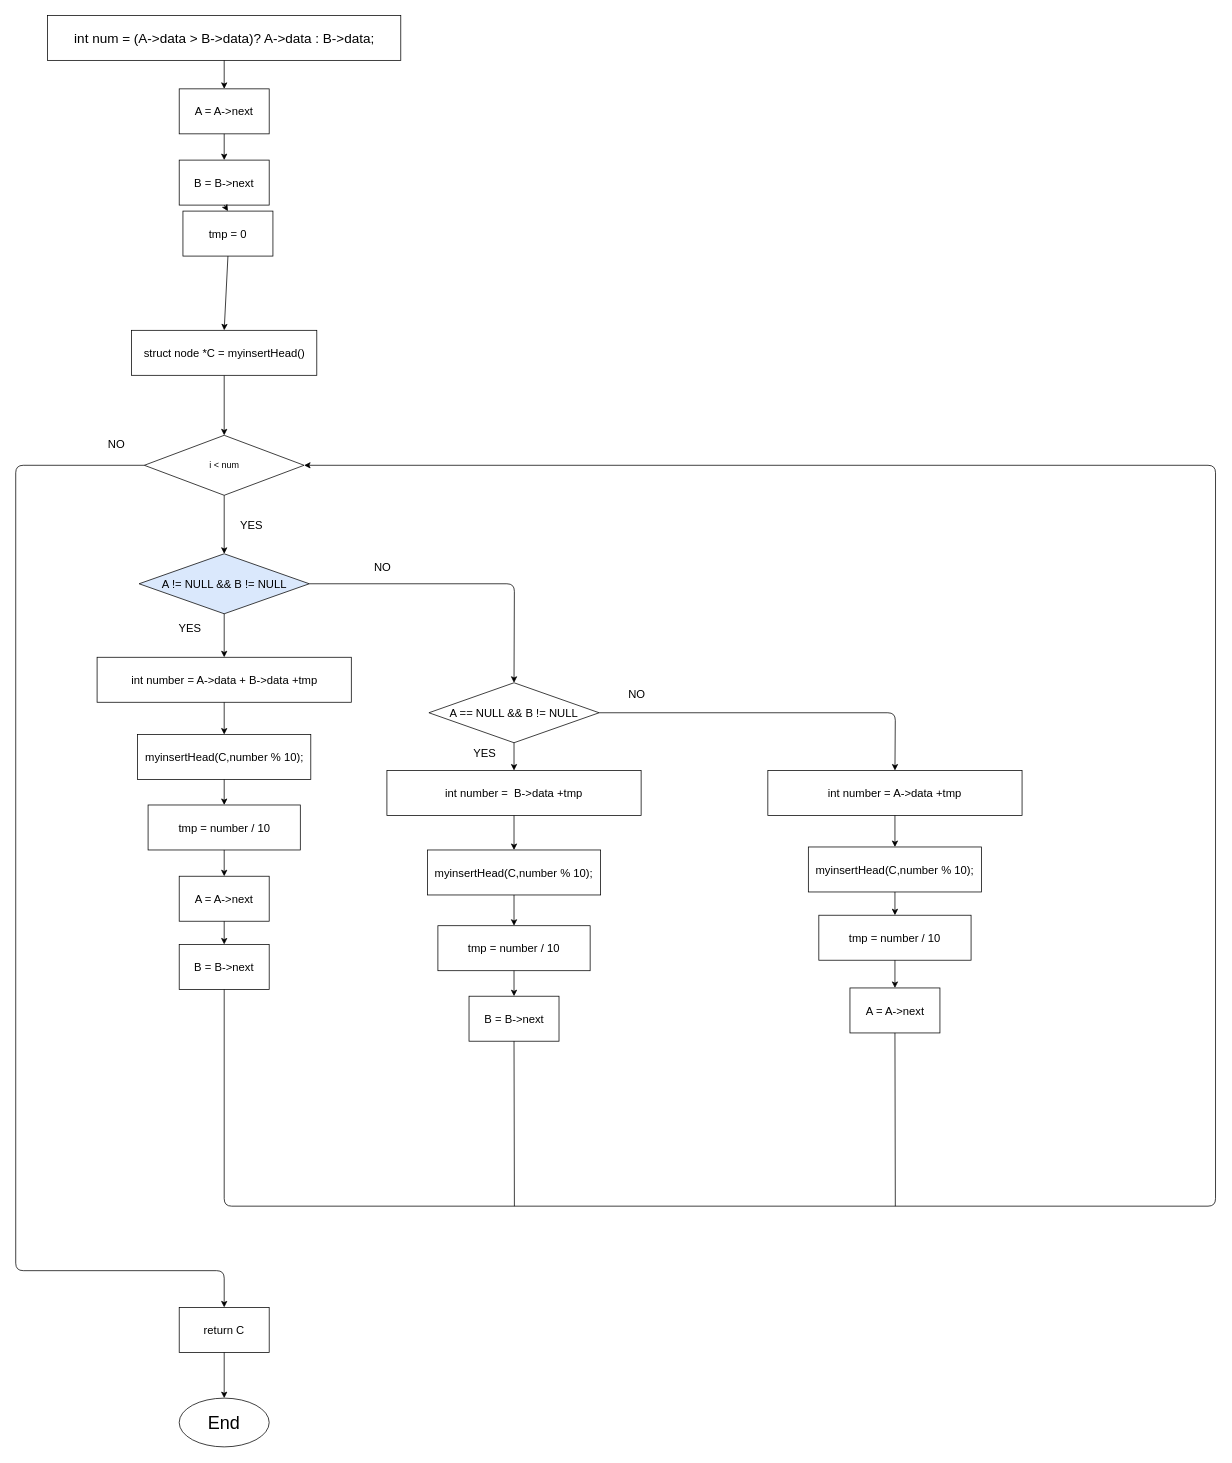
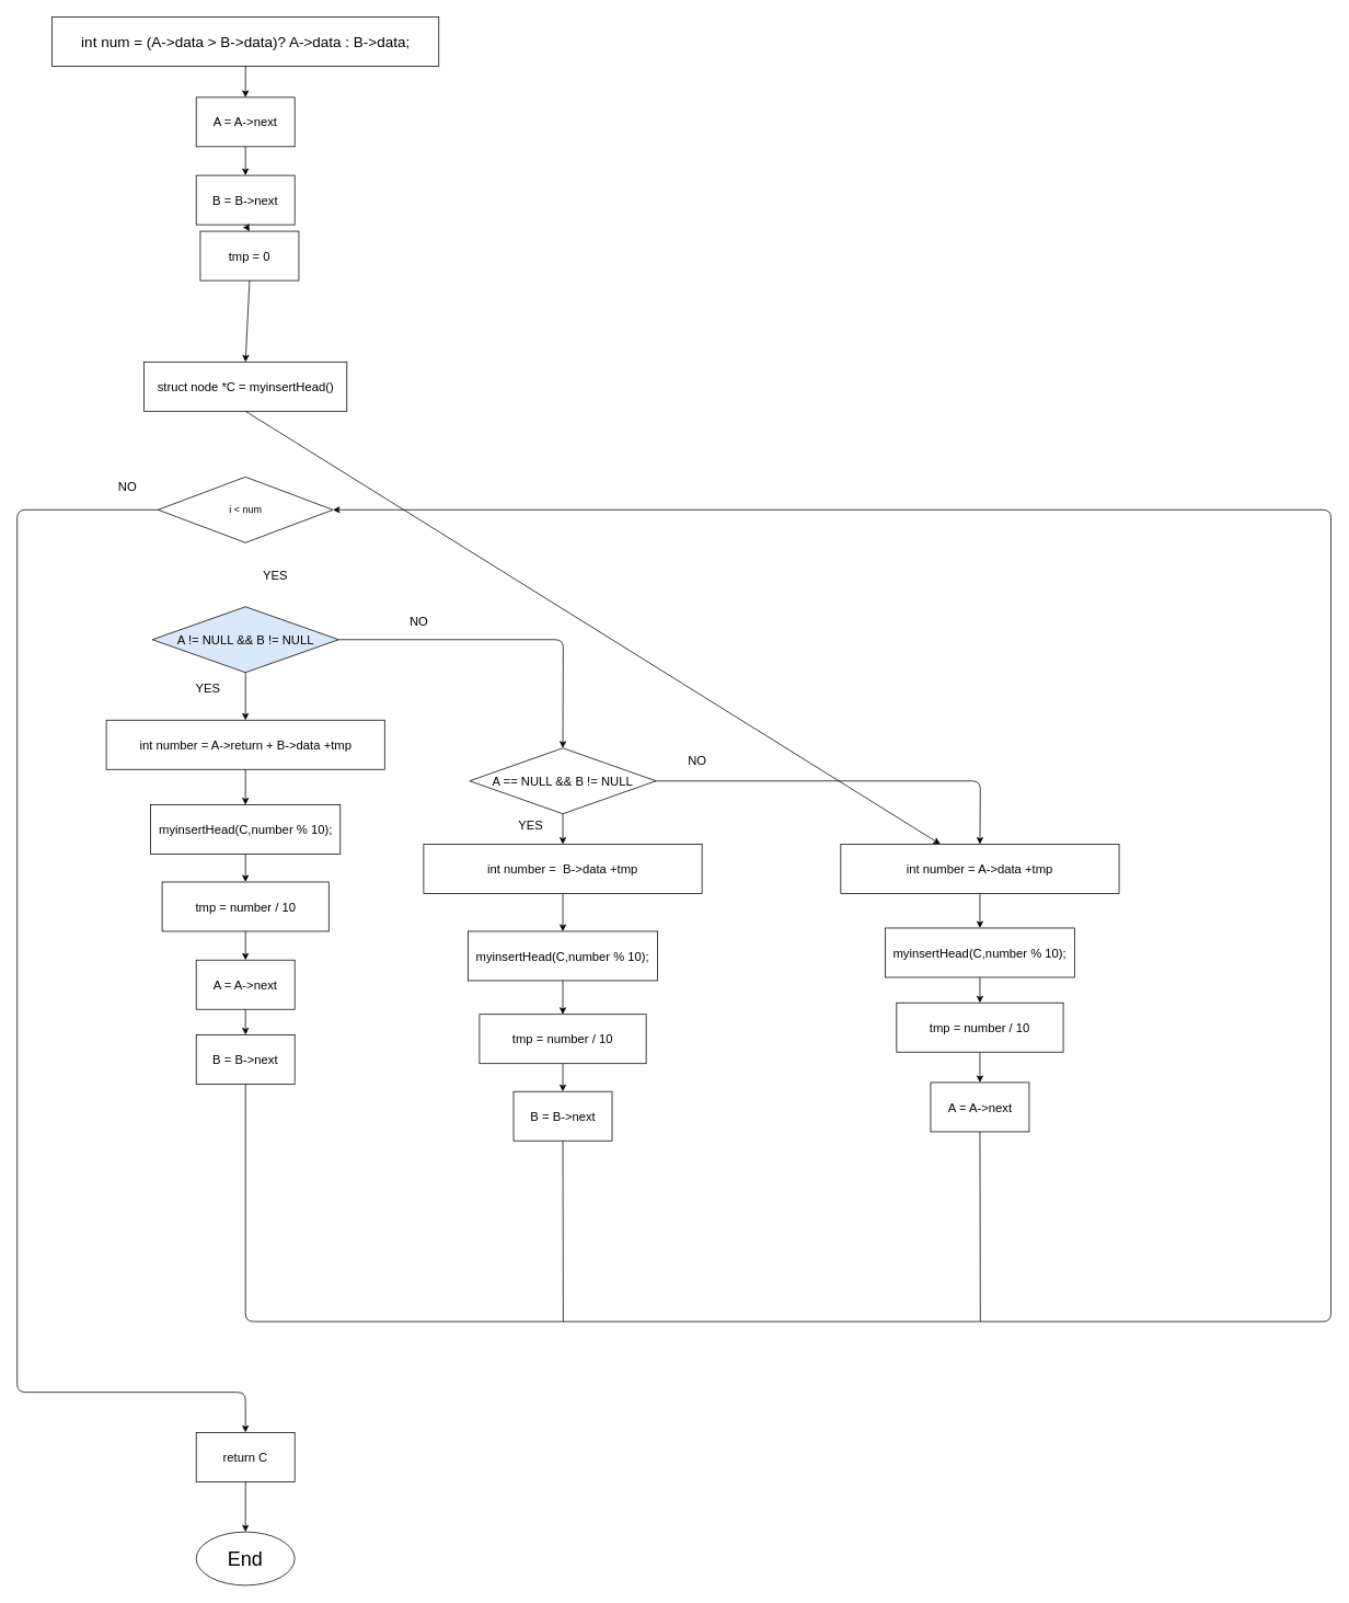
  <mxCell id="0" />
  <mxCell id="1" parent="0" />
  <mxCell id="2" value="&lt;font style=&quot;font-size: 18px&quot;&gt;int num = (A-&amp;gt;data &amp;gt; B-&amp;gt;data)? A-&amp;gt;data : B-&amp;gt;data;&lt;/font&gt;" style="whiteSpace=wrap;html=1;fontSize=24;rounded=0;" vertex="1" parent="1"><mxGeometry x="62.5" y="20" width="471" height="60" as="geometry" /></mxCell>
  <mxCell id="3" value="&lt;font style=&quot;font-size: 24px&quot;&gt;End&lt;/font&gt;" style="ellipse;whiteSpace=wrap;html=1;fontSize=13;rounded=0;" vertex="1" parent="1"><mxGeometry x="238" y="1864" width="120" height="65" as="geometry" /></mxCell>
- <mxCell id="4" value="" style="endArrow=classic;html=1;fontSize=24;rounded=0;entryX=0.5;entryY=0;entryDx=0;entryDy=0;exitX=0.5;exitY=1;exitDx=0;exitDy=0;" edge="1" parent="1" source="15" target="5"><mxGeometry width="50" height="50" relative="1" as="geometry"><mxPoint x="515" y="534" as="sourcePoint" /><mxPoint x="298" y="644" as="targetPoint" /></mxGeometry></mxCell>
+ <mxCell id="4" value="" style="endArrow=classic;html=1;fontSize=24;rounded=0;exitX=0.5;exitY=1;exitDx=0;exitDy=0;" edge="1" parent="1" source="15" target="39"><mxGeometry width="50" height="50" relative="1" as="geometry"><mxPoint x="515" y="534" as="sourcePoint" /><mxPoint x="298" y="644" as="targetPoint" /></mxGeometry></mxCell>
  <mxCell id="5" value="i &amp;lt; num" style="rhombus;whiteSpace=wrap;html=1;rounded=0;sketch=0;" vertex="1" parent="1"><mxGeometry x="191.5" y="580" width="213" height="80" as="geometry" /></mxCell>
  <mxCell id="6" value="" style="endArrow=classic;html=1;rounded=1;sketch=0;curved=0;exitX=0;exitY=0.5;exitDx=0;exitDy=0;entryX=0.5;entryY=0;entryDx=0;entryDy=0;" edge="1" parent="1" source="5" target="54"><mxGeometry width="50" height="50" relative="1" as="geometry"><mxPoint x="306" y="988" as="sourcePoint" /><mxPoint x="298" y="1171" as="targetPoint" /><Array as="points"><mxPoint x="20" y="620" /><mxPoint x="20" y="1694" /><mxPoint x="298" y="1694" /></Array></mxGeometry></mxCell>
- <mxCell id="7" value="" style="endArrow=classic;html=1;rounded=1;sketch=0;curved=0;exitX=0.5;exitY=1;exitDx=0;exitDy=0;entryX=0.5;entryY=0;entryDx=0;entryDy=0;" edge="1" parent="1" source="5" target="17"><mxGeometry width="50" height="50" relative="1" as="geometry"><mxPoint x="306" y="988" as="sourcePoint" /><mxPoint x="298" y="731" as="targetPoint" /></mxGeometry></mxCell>
  <mxCell id="8" value="" style="endArrow=classic;html=1;rounded=1;sketch=0;curved=0;entryX=0.5;entryY=0;entryDx=0;entryDy=0;exitX=0.5;exitY=0.963;exitDx=0;exitDy=0;exitPerimeter=0;" edge="1" parent="1" source="17" target="22"><mxGeometry width="50" height="50" relative="1" as="geometry"><mxPoint x="298" y="815" as="sourcePoint" /><mxPoint x="298" y="857" as="targetPoint" /></mxGeometry></mxCell>
  <mxCell id="9" value="&lt;font style=&quot;font-size: 15px&quot;&gt;A = A-&amp;gt;next&lt;/font&gt;" style="rounded=0;whiteSpace=wrap;html=1;sketch=0;fontSize=18;" vertex="1" parent="1"><mxGeometry x="238" y="118" width="120" height="60" as="geometry" /></mxCell>
  <mxCell id="10" value="B = B-&amp;gt;next" style="rounded=0;whiteSpace=wrap;html=1;sketch=0;fontSize=15;" vertex="1" parent="1"><mxGeometry x="238" y="213" width="120" height="60" as="geometry" /></mxCell>
  <mxCell id="11" value="" style="endArrow=classic;html=1;rounded=1;sketch=0;fontSize=15;curved=0;exitX=0.5;exitY=1;exitDx=0;exitDy=0;entryX=0.5;entryY=0;entryDx=0;entryDy=0;" edge="1" parent="1" source="9" target="10"><mxGeometry width="50" height="50" relative="1" as="geometry"><mxPoint x="227" y="364" as="sourcePoint" /><mxPoint x="277" y="314" as="targetPoint" /></mxGeometry></mxCell>
  <mxCell id="12" value="" style="endArrow=classic;html=1;rounded=1;sketch=0;fontSize=15;curved=0;exitX=0.5;exitY=1;exitDx=0;exitDy=0;entryX=0.5;entryY=0;entryDx=0;entryDy=0;" edge="1" parent="1" source="2" target="9"><mxGeometry width="50" height="50" relative="1" as="geometry"><mxPoint x="227" y="364" as="sourcePoint" /><mxPoint x="320" y="111" as="targetPoint" /></mxGeometry></mxCell>
  <mxCell id="13" value="tmp = 0" style="rounded=0;whiteSpace=wrap;html=1;sketch=0;fontSize=15;" vertex="1" parent="1"><mxGeometry x="243" y="281" width="120" height="60" as="geometry" /></mxCell>
  <mxCell id="14" value="" style="endArrow=classic;html=1;rounded=1;sketch=0;fontSize=15;curved=0;entryX=0.5;entryY=0;entryDx=0;entryDy=0;exitX=0.5;exitY=1;exitDx=0;exitDy=0;" edge="1" parent="1" source="10" target="13"><mxGeometry width="50" height="50" relative="1" as="geometry"><mxPoint x="426" y="290" as="sourcePoint" /><mxPoint x="277" y="402" as="targetPoint" /></mxGeometry></mxCell>
  <mxCell id="15" value="struct node *C = myinsertHead()" style="rounded=0;whiteSpace=wrap;html=1;sketch=0;fontSize=15;" vertex="1" parent="1"><mxGeometry x="174.5" y="440" width="247" height="60" as="geometry" /></mxCell>
  <mxCell id="16" value="" style="endArrow=classic;html=1;rounded=1;sketch=0;fontSize=15;curved=0;exitX=0.5;exitY=1;exitDx=0;exitDy=0;entryX=0.5;entryY=0;entryDx=0;entryDy=0;" edge="1" parent="1" source="13" target="15"><mxGeometry width="50" height="50" relative="1" as="geometry"><mxPoint x="227" y="362" as="sourcePoint" /><mxPoint x="277" y="312" as="targetPoint" /></mxGeometry></mxCell>
  <mxCell id="17" value="A != NULL &amp;amp;&amp;amp; B != NULL" style="rhombus;whiteSpace=wrap;html=1;rounded=0;sketch=0;fontSize=15;fillColor=#dae8fc;" vertex="1" parent="1"><mxGeometry x="184.5" y="738" width="227" height="80" as="geometry" /></mxCell>
  <mxCell id="18" value="A == NULL &amp;amp;&amp;amp; B != NULL" style="rhombus;whiteSpace=wrap;html=1;rounded=0;sketch=0;fontSize=15;" vertex="1" parent="1"><mxGeometry x="571" y="910" width="227" height="80" as="geometry" /></mxCell>
  <mxCell id="19" value="" style="endArrow=classic;html=1;rounded=1;sketch=0;fontSize=15;curved=0;entryX=0.5;entryY=0;entryDx=0;entryDy=0;exitX=1;exitY=0.5;exitDx=0;exitDy=0;" edge="1" parent="1" source="17" target="18"><mxGeometry width="50" height="50" relative="1" as="geometry"><mxPoint x="227" y="862" as="sourcePoint" /><mxPoint x="277" y="812" as="targetPoint" /><Array as="points"><mxPoint x="685" y="778" /></Array></mxGeometry></mxCell>
  <mxCell id="20" value="YES" style="text;html=1;resizable=0;autosize=1;align=center;verticalAlign=middle;points=[];fillColor=none;strokeColor=none;rounded=0;sketch=0;fontSize=15;" vertex="1" parent="1"><mxGeometry x="232" y="826" width="40" height="22" as="geometry" /></mxCell>
  <mxCell id="21" value="NO" style="text;html=1;resizable=0;autosize=1;align=center;verticalAlign=middle;points=[];fillColor=none;strokeColor=none;rounded=0;sketch=0;fontSize=15;" vertex="1" parent="1"><mxGeometry x="492" y="745" width="33" height="22" as="geometry" /></mxCell>
- <mxCell id="22" value="int number = A-&amp;gt;data + B-&amp;gt;data +tmp" style="rounded=0;whiteSpace=wrap;html=1;sketch=0;fontSize=15;" vertex="1" parent="1"><mxGeometry x="128.5" y="876" width="339" height="60" as="geometry" /></mxCell>
+ <mxCell id="22" value="int number = A-&amp;gt;return + B-&amp;gt;data +tmp" style="rounded=0;whiteSpace=wrap;html=1;sketch=0;fontSize=15;" vertex="1" parent="1"><mxGeometry x="128.5" y="876" width="339" height="60" as="geometry" /></mxCell>
  <mxCell id="23" value="myinsertHead(C,number % 10);" style="rounded=0;whiteSpace=wrap;html=1;sketch=0;fontSize=15;" vertex="1" parent="1"><mxGeometry x="182.5" y="979" width="231" height="60" as="geometry" /></mxCell>
  <mxCell id="24" value="tmp = number / 10" style="rounded=0;whiteSpace=wrap;html=1;sketch=0;fontSize=15;" vertex="1" parent="1"><mxGeometry x="196.5" y="1073" width="203" height="60" as="geometry" /></mxCell>
  <mxCell id="25" value="A = A-&amp;gt;next" style="rounded=0;whiteSpace=wrap;html=1;sketch=0;fontSize=15;" vertex="1" parent="1"><mxGeometry x="238" y="1168" width="120" height="60" as="geometry" /></mxCell>
  <mxCell id="26" value="B = B-&amp;gt;next" style="rounded=0;whiteSpace=wrap;html=1;sketch=0;fontSize=15;" vertex="1" parent="1"><mxGeometry x="238" y="1259" width="120" height="60" as="geometry" /></mxCell>
  <mxCell id="27" value="" style="endArrow=classic;html=1;rounded=1;sketch=0;fontSize=15;curved=0;exitX=0.5;exitY=1;exitDx=0;exitDy=0;entryX=0.5;entryY=0;entryDx=0;entryDy=0;" edge="1" parent="1" source="22" target="23"><mxGeometry width="50" height="50" relative="1" as="geometry"><mxPoint x="227" y="1153" as="sourcePoint" /><mxPoint x="277" y="1103" as="targetPoint" /></mxGeometry></mxCell>
  <mxCell id="28" value="" style="endArrow=classic;html=1;rounded=1;sketch=0;fontSize=15;curved=0;exitX=0.5;exitY=1;exitDx=0;exitDy=0;entryX=0.5;entryY=0;entryDx=0;entryDy=0;" edge="1" parent="1" source="23" target="24"><mxGeometry width="50" height="50" relative="1" as="geometry"><mxPoint x="227" y="1153" as="sourcePoint" /><mxPoint x="277" y="1103" as="targetPoint" /></mxGeometry></mxCell>
  <mxCell id="29" value="" style="endArrow=classic;html=1;rounded=1;sketch=0;fontSize=15;curved=0;exitX=0.5;exitY=1;exitDx=0;exitDy=0;entryX=0.5;entryY=0;entryDx=0;entryDy=0;" edge="1" parent="1" source="24" target="25"><mxGeometry width="50" height="50" relative="1" as="geometry"><mxPoint x="227" y="1153" as="sourcePoint" /><mxPoint x="277" y="1103" as="targetPoint" /></mxGeometry></mxCell>
  <mxCell id="30" value="" style="endArrow=classic;html=1;rounded=1;sketch=0;fontSize=15;curved=0;exitX=0.5;exitY=1;exitDx=0;exitDy=0;entryX=0.5;entryY=0;entryDx=0;entryDy=0;" edge="1" parent="1" source="25" target="26"><mxGeometry width="50" height="50" relative="1" as="geometry"><mxPoint x="227" y="1153" as="sourcePoint" /><mxPoint x="277" y="1103" as="targetPoint" /></mxGeometry></mxCell>
  <mxCell id="31" value="int number =&amp;nbsp; B-&amp;gt;data +tmp" style="rounded=0;whiteSpace=wrap;html=1;sketch=0;fontSize=15;" vertex="1" parent="1"><mxGeometry x="515" y="1027" width="339" height="60" as="geometry" /></mxCell>
  <mxCell id="32" value="myinsertHead(C,number % 10);" style="rounded=0;whiteSpace=wrap;html=1;sketch=0;fontSize=15;" vertex="1" parent="1"><mxGeometry x="569" y="1133" width="231" height="60" as="geometry" /></mxCell>
  <mxCell id="33" value="tmp = number / 10" style="rounded=0;whiteSpace=wrap;html=1;sketch=0;fontSize=15;" vertex="1" parent="1"><mxGeometry x="583" y="1234" width="203" height="60" as="geometry" /></mxCell>
  <mxCell id="34" value="B = B-&amp;gt;next" style="rounded=0;whiteSpace=wrap;html=1;sketch=0;fontSize=15;" vertex="1" parent="1"><mxGeometry x="624.5" y="1328" width="120" height="60" as="geometry" /></mxCell>
  <mxCell id="35" value="" style="endArrow=classic;html=1;rounded=1;sketch=0;fontSize=15;curved=0;exitX=0.5;exitY=1;exitDx=0;exitDy=0;entryX=0.5;entryY=0;entryDx=0;entryDy=0;" edge="1" parent="1" source="18" target="31"><mxGeometry width="50" height="50" relative="1" as="geometry"><mxPoint x="702" y="1053" as="sourcePoint" /><mxPoint x="752" y="1003" as="targetPoint" /></mxGeometry></mxCell>
  <mxCell id="36" value="" style="endArrow=classic;html=1;rounded=1;sketch=0;fontSize=15;curved=0;exitX=0.5;exitY=1;exitDx=0;exitDy=0;entryX=0.5;entryY=0;entryDx=0;entryDy=0;" edge="1" parent="1" source="31" target="32"><mxGeometry width="50" height="50" relative="1" as="geometry"><mxPoint x="702" y="1053" as="sourcePoint" /><mxPoint x="752" y="1003" as="targetPoint" /></mxGeometry></mxCell>
  <mxCell id="37" value="" style="endArrow=classic;html=1;rounded=1;sketch=0;fontSize=15;curved=0;exitX=0.5;exitY=1;exitDx=0;exitDy=0;entryX=0.5;entryY=0;entryDx=0;entryDy=0;" edge="1" parent="1" source="32" target="33"><mxGeometry width="50" height="50" relative="1" as="geometry"><mxPoint x="702" y="1053" as="sourcePoint" /><mxPoint x="752" y="1003" as="targetPoint" /></mxGeometry></mxCell>
  <mxCell id="38" value="" style="endArrow=classic;html=1;rounded=1;sketch=0;fontSize=15;curved=0;exitX=0.5;exitY=1;exitDx=0;exitDy=0;entryX=0.5;entryY=0;entryDx=0;entryDy=0;" edge="1" parent="1" source="33" target="34"><mxGeometry width="50" height="50" relative="1" as="geometry"><mxPoint x="702" y="1053" as="sourcePoint" /><mxPoint x="752" y="1003" as="targetPoint" /></mxGeometry></mxCell>
  <mxCell id="39" value="int number = A-&amp;gt;data +tmp" style="rounded=0;whiteSpace=wrap;html=1;sketch=0;fontSize=15;" vertex="1" parent="1"><mxGeometry x="1023" y="1027" width="339" height="60" as="geometry" /></mxCell>
  <mxCell id="40" value="myinsertHead(C,number % 10);" style="rounded=0;whiteSpace=wrap;html=1;sketch=0;fontSize=15;" vertex="1" parent="1"><mxGeometry x="1077" y="1129" width="231" height="60" as="geometry" /></mxCell>
  <mxCell id="41" value="tmp = number / 10" style="rounded=0;whiteSpace=wrap;html=1;sketch=0;fontSize=15;" vertex="1" parent="1"><mxGeometry x="1091" y="1220" width="203" height="60" as="geometry" /></mxCell>
  <mxCell id="42" value="A = A-&amp;gt;next" style="rounded=0;whiteSpace=wrap;html=1;sketch=0;fontSize=15;" vertex="1" parent="1"><mxGeometry x="1132.5" y="1317" width="120" height="60" as="geometry" /></mxCell>
  <mxCell id="43" value="" style="endArrow=classic;html=1;rounded=1;sketch=0;fontSize=15;curved=0;exitX=1;exitY=0.5;exitDx=0;exitDy=0;entryX=0.5;entryY=0;entryDx=0;entryDy=0;" edge="1" parent="1" source="18" target="39"><mxGeometry width="50" height="50" relative="1" as="geometry"><mxPoint x="702" y="1153" as="sourcePoint" /><mxPoint x="752" y="1103" as="targetPoint" /><Array as="points"><mxPoint x="1193" y="950" /></Array></mxGeometry></mxCell>
  <mxCell id="44" value="" style="endArrow=classic;html=1;rounded=1;sketch=0;fontSize=15;curved=0;entryX=0.5;entryY=0;entryDx=0;entryDy=0;exitX=0.5;exitY=1;exitDx=0;exitDy=0;" edge="1" parent="1" source="39" target="40"><mxGeometry width="50" height="50" relative="1" as="geometry"><mxPoint x="702" y="1153" as="sourcePoint" /><mxPoint x="752" y="1103" as="targetPoint" /></mxGeometry></mxCell>
  <mxCell id="45" value="" style="endArrow=classic;html=1;rounded=1;sketch=0;fontSize=15;curved=0;entryX=0.5;entryY=0;entryDx=0;entryDy=0;exitX=0.5;exitY=1;exitDx=0;exitDy=0;" edge="1" parent="1" source="40" target="41"><mxGeometry width="50" height="50" relative="1" as="geometry"><mxPoint x="702" y="1153" as="sourcePoint" /><mxPoint x="752" y="1103" as="targetPoint" /></mxGeometry></mxCell>
  <mxCell id="46" value="" style="endArrow=classic;html=1;rounded=1;sketch=0;fontSize=15;curved=0;entryX=0.5;entryY=0;entryDx=0;entryDy=0;exitX=0.5;exitY=1;exitDx=0;exitDy=0;" edge="1" parent="1" source="41" target="42"><mxGeometry width="50" height="50" relative="1" as="geometry"><mxPoint x="702" y="1153" as="sourcePoint" /><mxPoint x="752" y="1103" as="targetPoint" /></mxGeometry></mxCell>
  <mxCell id="47" value="" style="endArrow=classic;html=1;rounded=1;sketch=0;fontSize=15;curved=0;exitX=0.5;exitY=1;exitDx=0;exitDy=0;entryX=1;entryY=0.5;entryDx=0;entryDy=0;" edge="1" parent="1" source="26" target="5"><mxGeometry width="50" height="50" relative="1" as="geometry"><mxPoint x="699" y="1503" as="sourcePoint" /><mxPoint x="1610" y="453" as="targetPoint" /><Array as="points"><mxPoint x="298" y="1608" /><mxPoint x="1620" y="1608" /><mxPoint x="1620" y="620" /></Array></mxGeometry></mxCell>
  <mxCell id="48" value="" style="endArrow=none;html=1;rounded=1;sketch=0;fontSize=15;curved=0;exitX=0.5;exitY=1;exitDx=0;exitDy=0;" edge="1" parent="1" source="34"><mxGeometry width="50" height="50" relative="1" as="geometry"><mxPoint x="699" y="1503" as="sourcePoint" /><mxPoint x="685" y="1608" as="targetPoint" /></mxGeometry></mxCell>
  <mxCell id="49" value="" style="endArrow=none;html=1;rounded=1;sketch=0;fontSize=15;curved=0;exitX=0.5;exitY=1;exitDx=0;exitDy=0;" edge="1" parent="1" source="42"><mxGeometry width="50" height="50" relative="1" as="geometry"><mxPoint x="699" y="1385" as="sourcePoint" /><mxPoint x="1193" y="1608" as="targetPoint" /></mxGeometry></mxCell>
  <mxCell id="50" value="YES" style="text;html=1;resizable=0;autosize=1;align=center;verticalAlign=middle;points=[];fillColor=none;strokeColor=none;rounded=0;sketch=0;fontSize=15;" vertex="1" parent="1"><mxGeometry x="624.5" y="993" width="40" height="22" as="geometry" /></mxCell>
  <mxCell id="51" value="NO" style="text;html=1;resizable=0;autosize=1;align=center;verticalAlign=middle;points=[];fillColor=none;strokeColor=none;rounded=0;sketch=0;fontSize=15;" vertex="1" parent="1"><mxGeometry x="831" y="914" width="33" height="22" as="geometry" /></mxCell>
  <mxCell id="52" value="YES" style="text;html=1;resizable=0;autosize=1;align=center;verticalAlign=middle;points=[];fillColor=none;strokeColor=none;rounded=0;sketch=0;fontSize=15;" vertex="1" parent="1"><mxGeometry x="314" y="688" width="40" height="22" as="geometry" /></mxCell>
  <mxCell id="53" value="NO" style="text;html=1;resizable=0;autosize=1;align=center;verticalAlign=middle;points=[];fillColor=none;strokeColor=none;rounded=0;sketch=0;fontSize=15;" vertex="1" parent="1"><mxGeometry x="137" y="580" width="33" height="22" as="geometry" /></mxCell>
  <mxCell id="54" value="return C" style="rounded=0;whiteSpace=wrap;html=1;sketch=0;fontSize=15;" vertex="1" parent="1"><mxGeometry x="238" y="1743" width="120" height="60" as="geometry" /></mxCell>
  <mxCell id="55" value="" style="endArrow=classic;html=1;rounded=1;sketch=0;fontSize=15;curved=0;exitX=0.5;exitY=1;exitDx=0;exitDy=0;entryX=0.5;entryY=0;entryDx=0;entryDy=0;" edge="1" parent="1" source="54" target="3"><mxGeometry width="50" height="50" relative="1" as="geometry"><mxPoint x="678" y="1772" as="sourcePoint" /><mxPoint x="728" y="1722" as="targetPoint" /></mxGeometry></mxCell>
